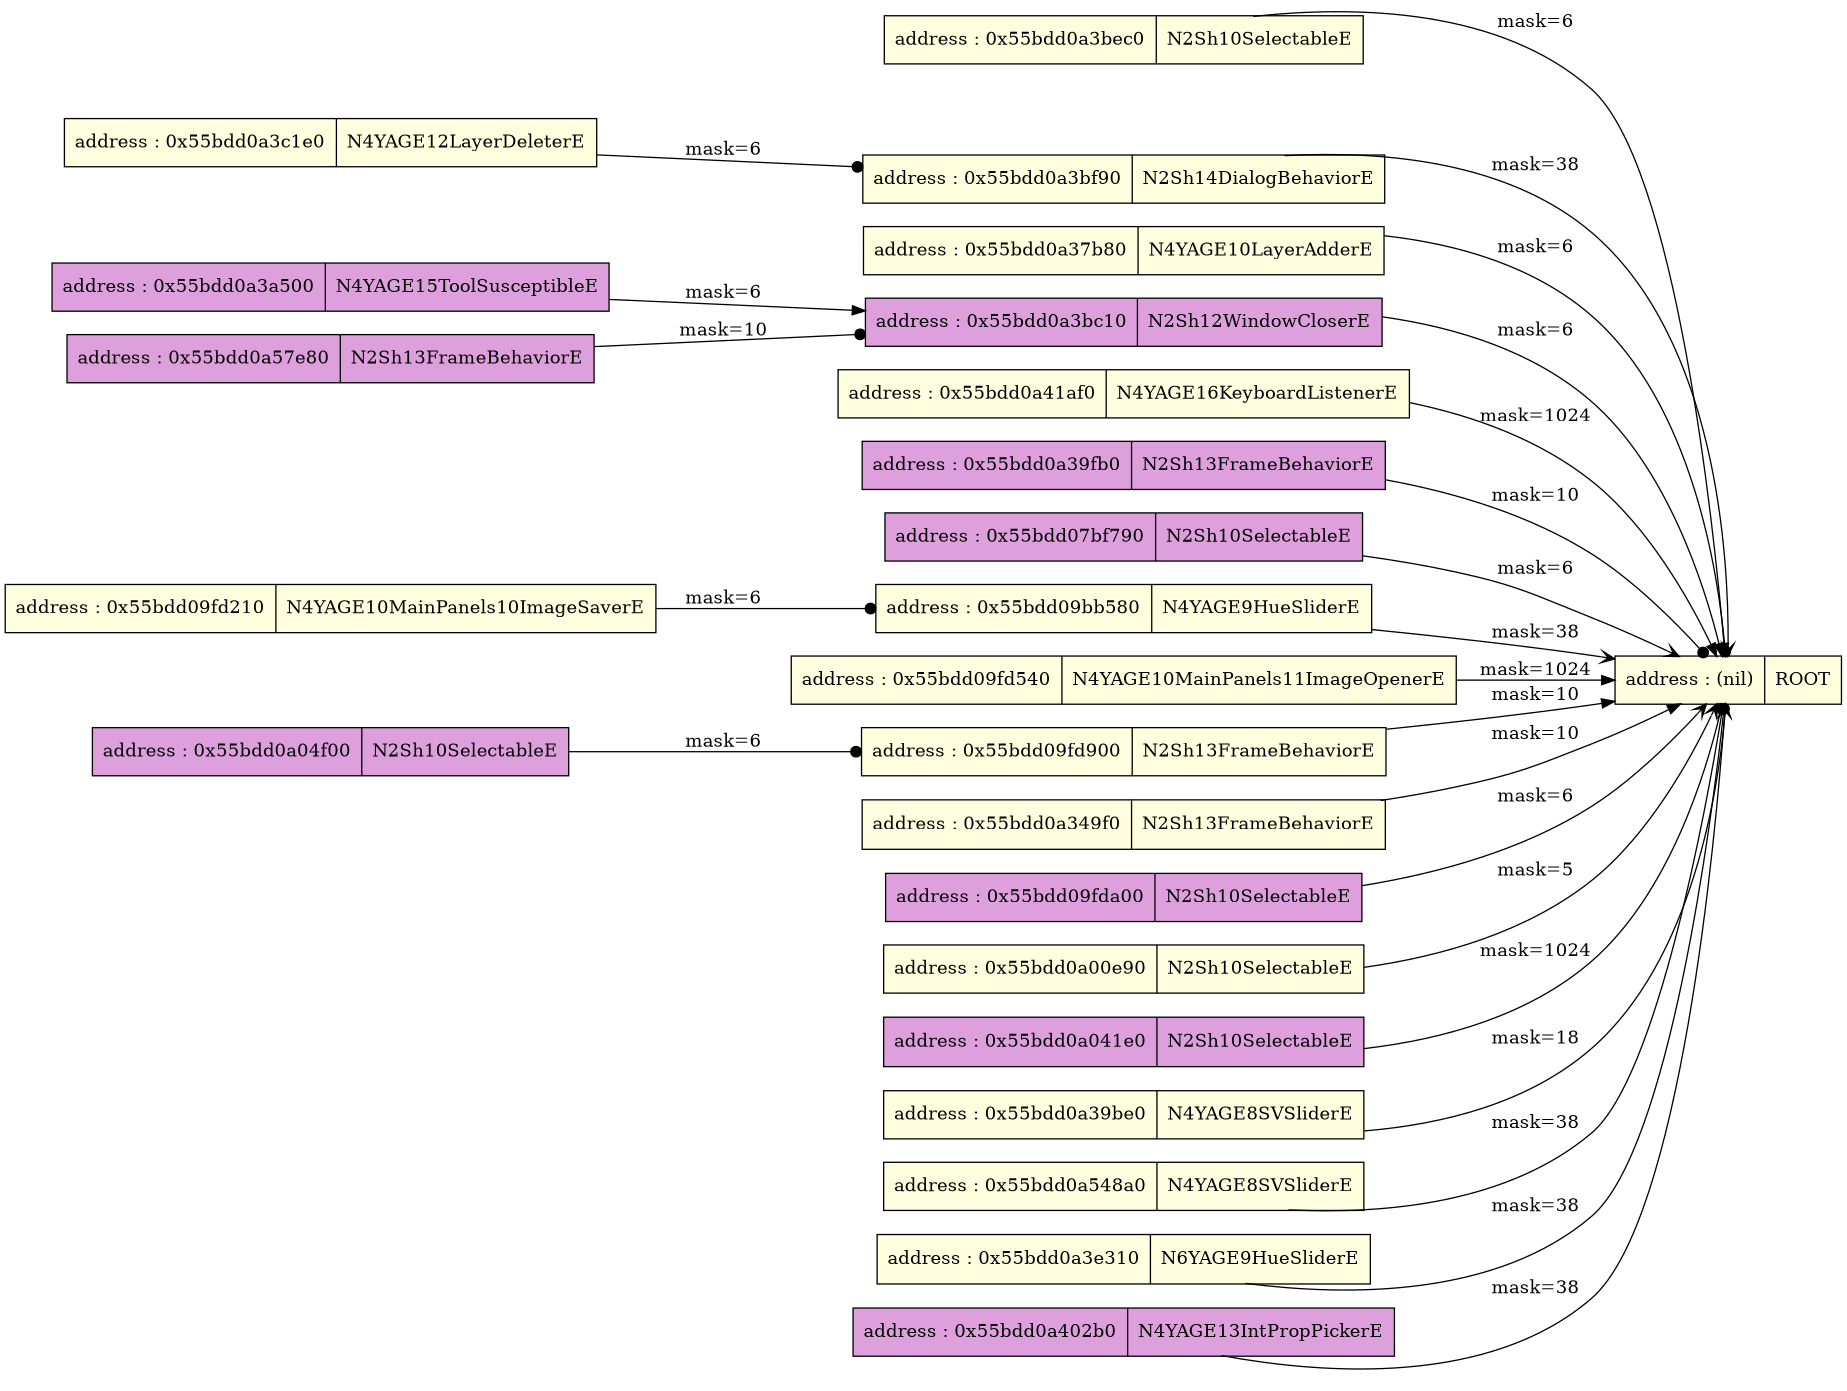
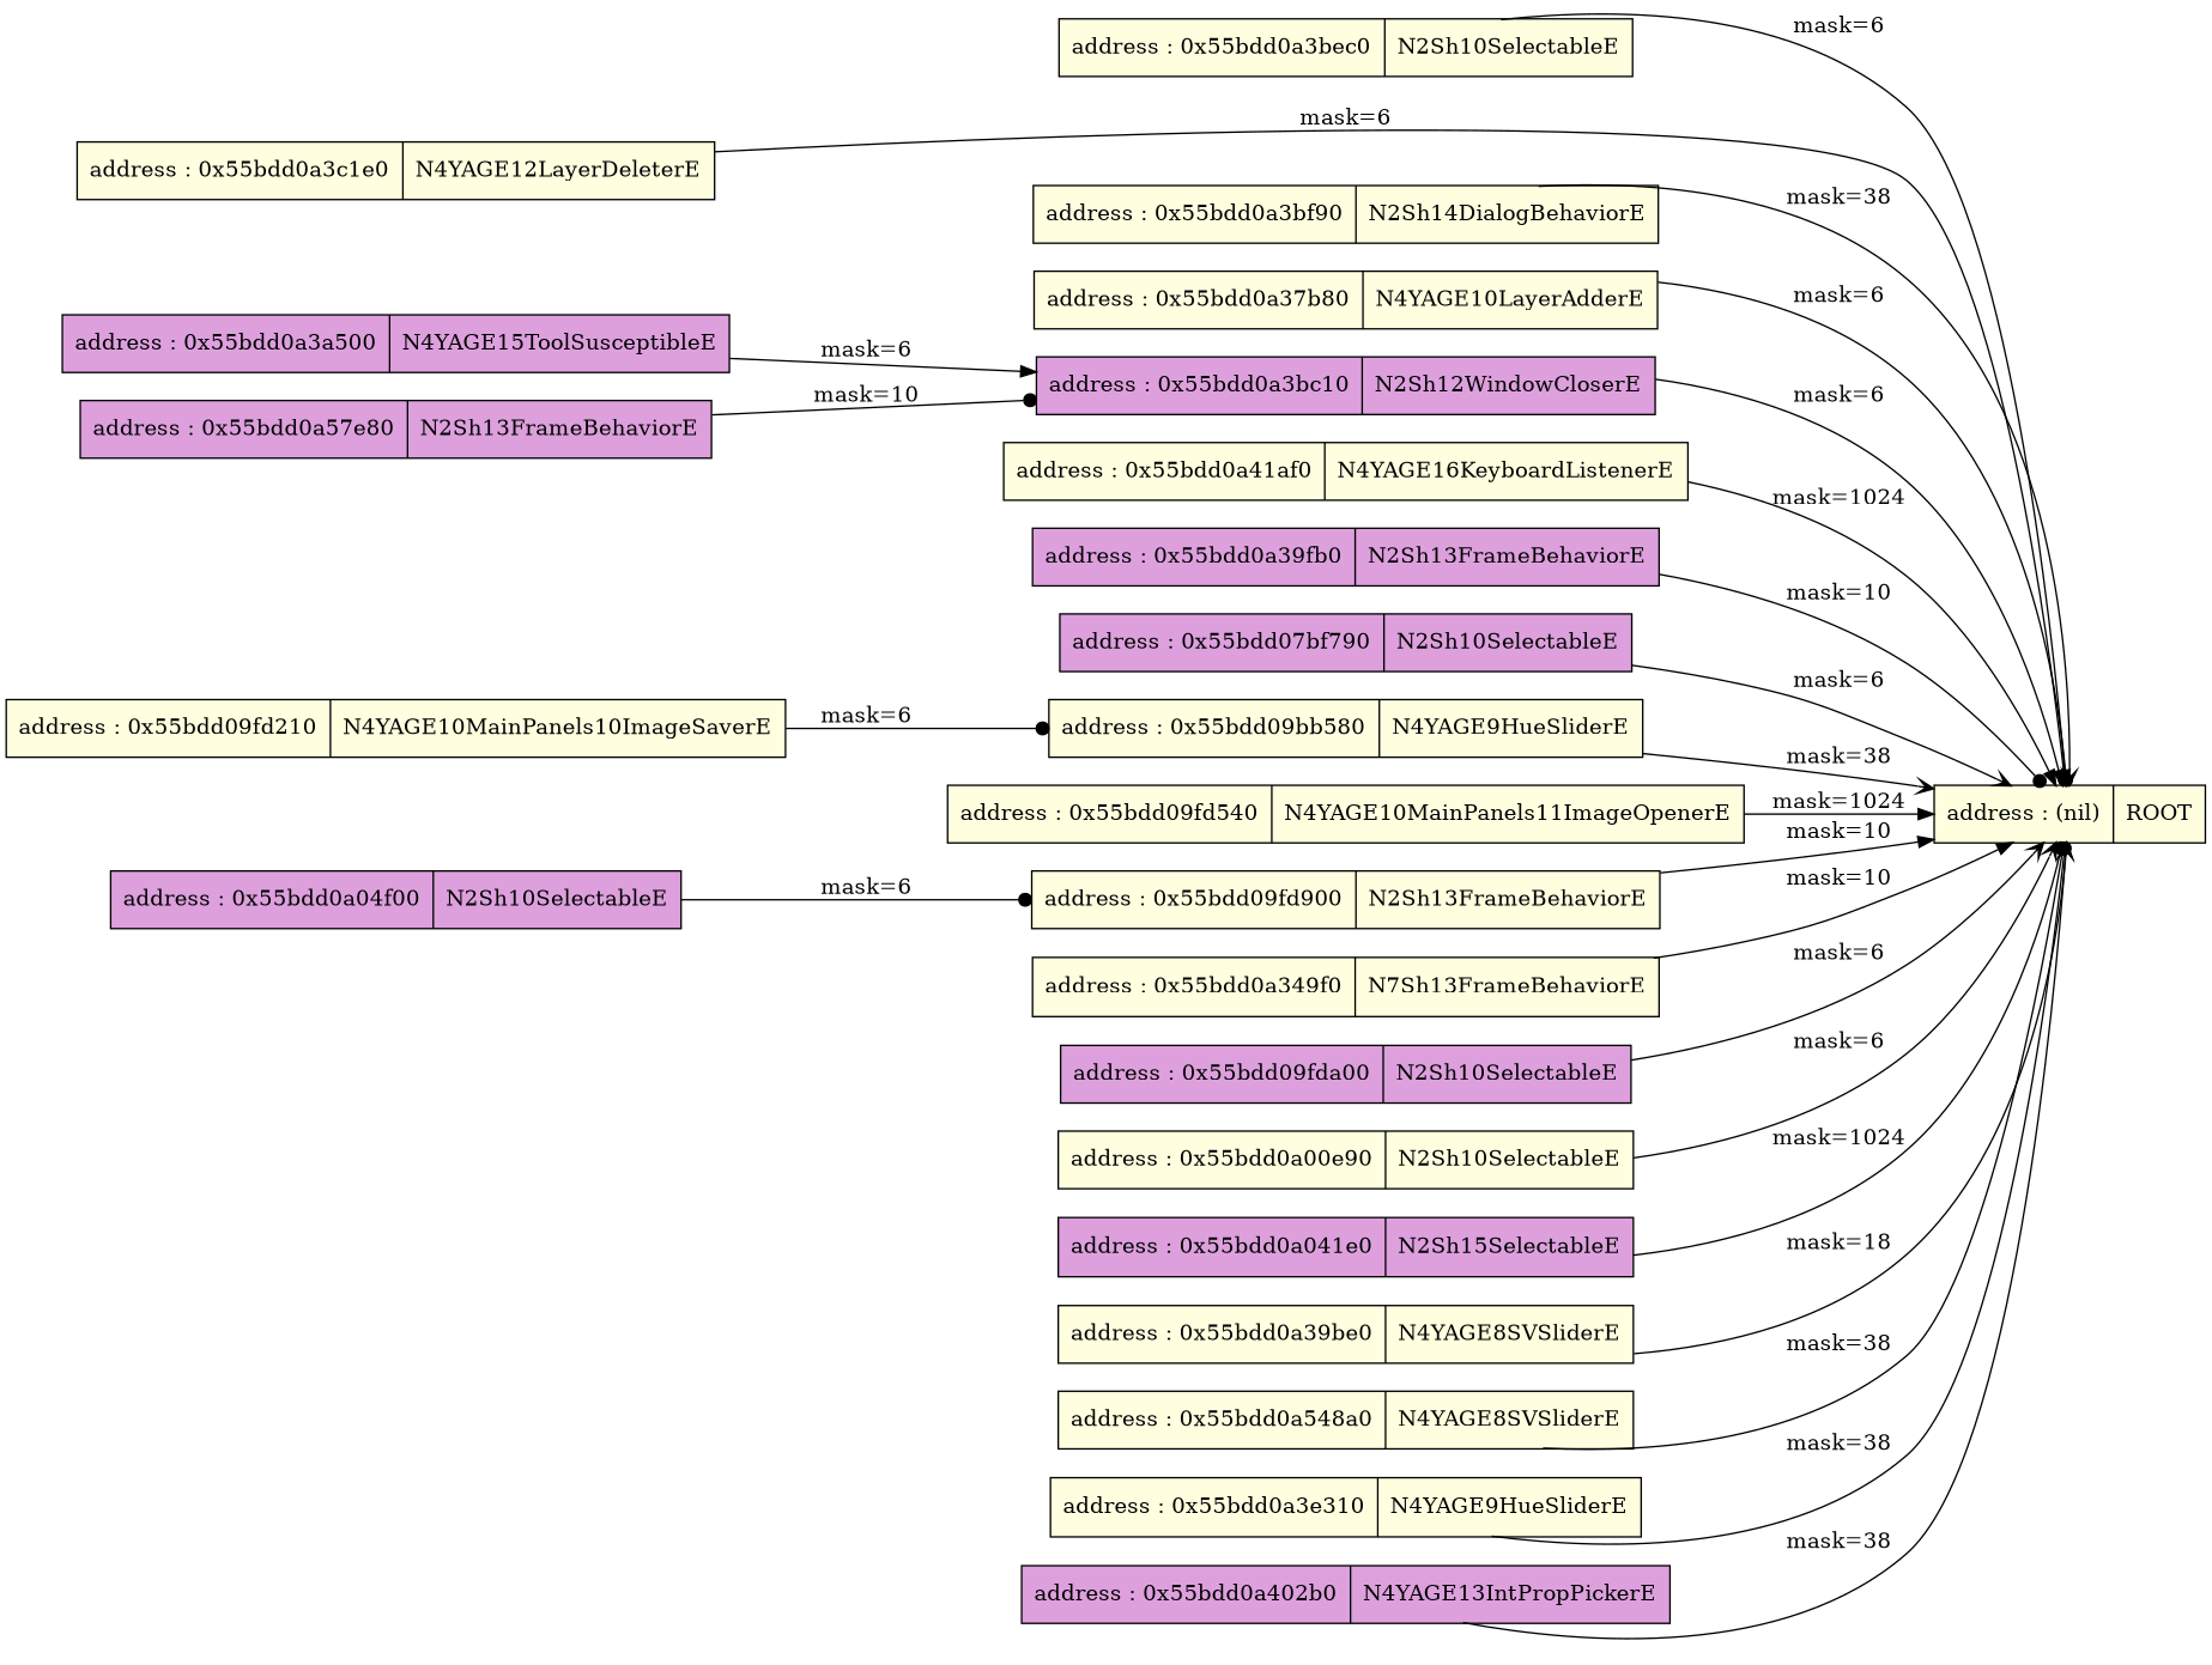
  digraph {
    rankdir=LR
    node [fillcolor=lightyellow shape=record style=filled]
    edge [arrowhead=dot color=black]
    n1 [label="{address : (nil) | ROOT}"]
    n2 [label="{address : 0x55bdd0a3bec0 | N2Sh10SelectableE}"]
    n3 [label="{address : 0x55bdd0a3c1e0 | N4YAGE12LayerDeleterE}"]
    n4 [label="{address : 0x55bdd0a37b80 | N4YAGE10LayerAdderE}"]
    n5 [fillcolor=plum label="{address : 0x55bdd0a3a500 | N4YAGE15ToolSusceptibleE}"]
    n6 [fillcolor=plum label="{address : 0x55bdd0a3bc10 | N2Sh12WindowCloserE}"]
    n7 [label="{address : 0x55bdd0a41af0 | N4YAGE16KeyboardListenerE}"]
    n8 [fillcolor=plum label="{address : 0x55bdd0a39fb0 | N2Sh13FrameBehaviorE}"]
    n9 [fillcolor=plum label="{address : 0x55bdd07bf790 | N2Sh10SelectableE}"]
    n10 [label="{address : 0x55bdd09fd210 | N4YAGE10MainPanels10ImageSaverE}"]
    n11 [label="{address : 0x55bdd09bb580 | N4YAGE9HueSliderE}"]
    n12 [label="{address : 0x55bdd0a3bf90 | N2Sh14DialogBehaviorE}"]
    n13 [label="{address : 0x55bdd09fd540 | N4YAGE10MainPanels11ImageOpenerE}"]
    n14 [label="{address : 0x55bdd09fd900 | N2Sh13FrameBehaviorE}"]
    n15 [fillcolor=plum label="{address : 0x55bdd0a04f00 | N2Sh10SelectableE}"]
-   n16 [label="{address : 0x55bdd0a349f0 | N2Sh13FrameBehaviorE}"]
+   n16 [label="{address : 0x55bdd0a349f0 | N7Sh13FrameBehaviorE}"]
    n17 [fillcolor=plum label="{address : 0x55bdd09fda00 | N2Sh10SelectableE}"]
    n18 [label="{address : 0x55bdd0a00e90 | N2Sh10SelectableE}"]
-   n19 [fillcolor=plum label="{address : 0x55bdd0a041e0 | N2Sh10SelectableE}"]
+   n19 [fillcolor=plum label="{address : 0x55bdd0a041e0 | N2Sh15SelectableE}"]
    n20 [label="{address : 0x55bdd0a39be0 | N4YAGE8SVSliderE}"]
    n21 [label="{address : 0x55bdd0a548a0 | N4YAGE8SVSliderE}"]
    n22 [fillcolor=plum label="{address : 0x55bdd0a57e80 | N2Sh13FrameBehaviorE}"]
-   n23 [label="{address : 0x55bdd0a3e310 | N6YAGE9HueSliderE}"]
+   n23 [label="{address : 0x55bdd0a3e310 | N4YAGE9HueSliderE}"]
    n24 [fillcolor=plum label="{address : 0x55bdd0a402b0 | N4YAGE13IntPropPickerE}"]
    n2 -> n1 [arrowhead=normal label="mask=6"]
-   n3 -> n12 [label="mask=6"]
+   n3 -> n1 [label="mask=6"]
    n4 -> n1 [label="mask=6"]
    n5 -> n6 [arrowhead=normal label="mask=6"]
    n6 -> n1 [arrowhead=normal label="mask=6"]
    n7 -> n1 [arrowhead=normal label="mask=1024"]
    n8 -> n1 [label="mask=10"]
    n9 -> n1 [arrowhead=vee label="mask=6"]
    n10 -> n11 [label="mask=6"]
    n11 -> n1 [arrowhead=vee label="mask=38"]
    n12 -> n1 [arrowhead=vee label="mask=38"]
    n13 -> n1 [arrowhead=normal label="mask=1024"]
    n14 -> n1 [arrowhead=normal label="mask=10"]
    n15 -> n14 [label="mask=6"]
    n16 -> n1 [arrowhead=normal label="mask=10"]
    n17 -> n1 [arrowhead=vee label="mask=6"]
-   n18 -> n1 [arrowhead=vee label="mask=5"]
+   n18 -> n1 [arrowhead=vee label="mask=6"]
    n19 -> n1 [label="mask=1024"]
    n20 -> n1 [arrowhead=vee label="mask=18"]
    n21 -> n1 [label="mask=38"]
    n22 -> n6 [label="mask=10"]
    n23 -> n1 [label="mask=38"]
    n24 -> n1 [arrowhead=vee label="mask=38"]
  }
